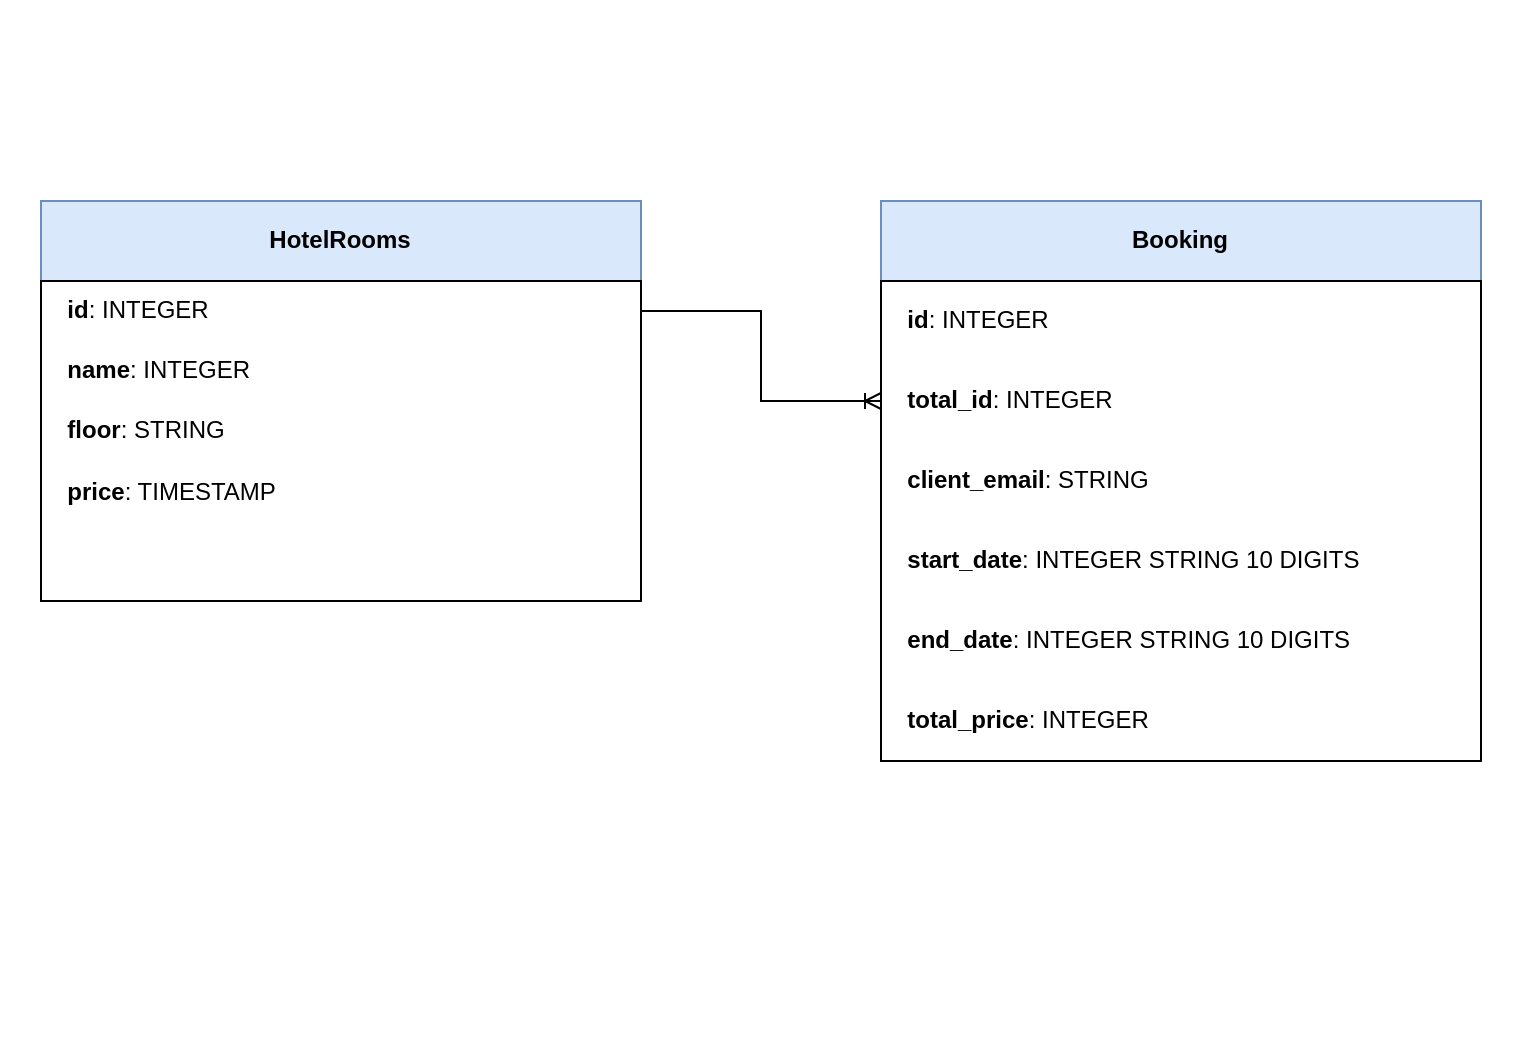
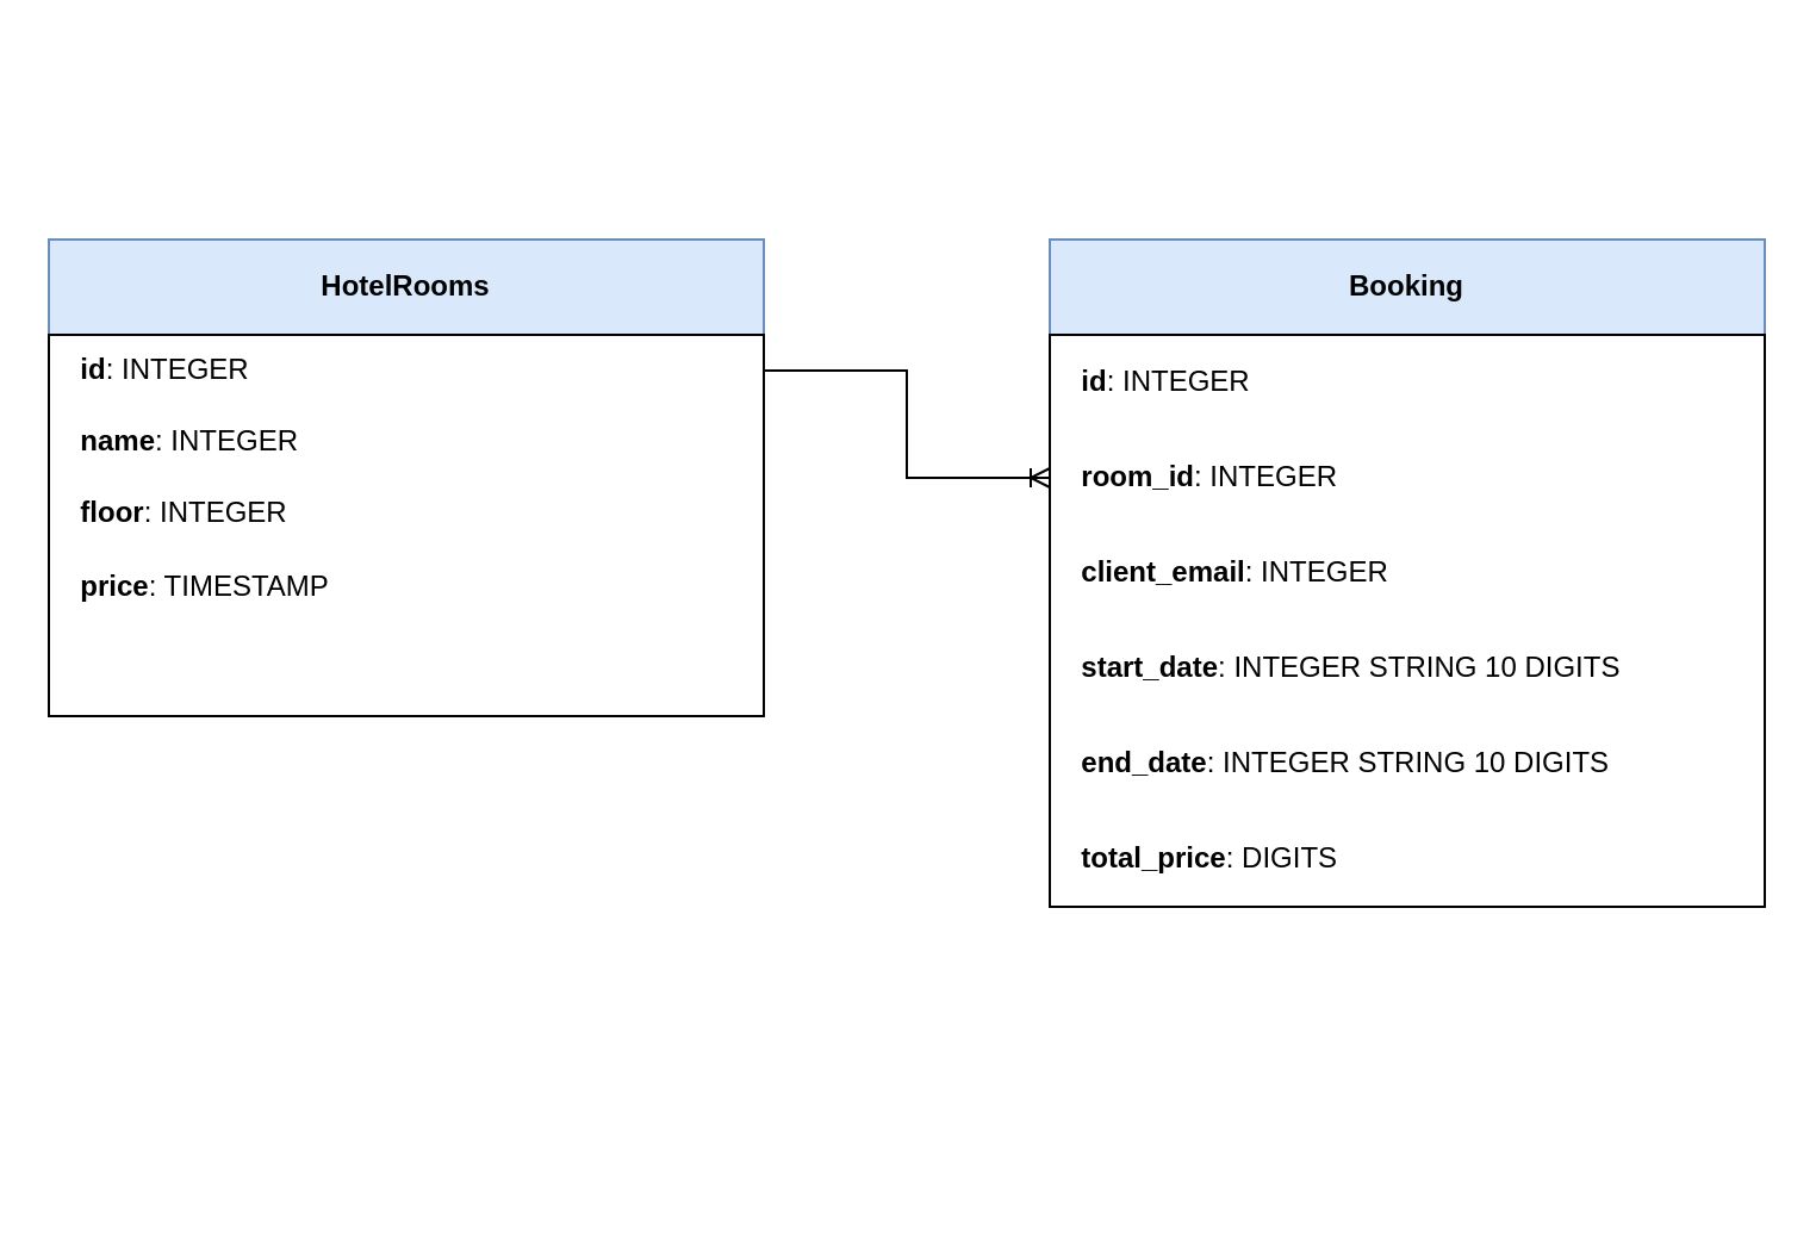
  <mxCell id="0" />
  <mxCell id="1" parent="0" />
  <mxCell id="2" value="" style="group" parent="1" vertex="1" connectable="0"><mxGeometry x="300" y="20" width="300" height="480" as="geometry" /></mxCell>
  <mxCell id="3" value="" style="group" parent="1" vertex="1" connectable="0"><mxGeometry x="440" y="100" width="300" height="60" as="geometry" /></mxCell>
  <mxCell id="4" value="" style="rounded=0;whiteSpace=wrap;html=1;strokeColor=#6c8ebf;fillColor=#dae8fc;" parent="3" vertex="1"><mxGeometry width="300" height="40" as="geometry" /></mxCell>
  <mxCell id="5" value="&lt;b&gt;Booking&lt;/b&gt;" style="text;html=1;strokeColor=none;fillColor=none;align=center;verticalAlign=middle;whiteSpace=wrap;rounded=0;fontColor=#000000;" parent="3" vertex="1"><mxGeometry width="300" height="40" as="geometry" /></mxCell>
  <mxCell id="6" value="" style="rounded=0;whiteSpace=wrap;html=1;fontColor=#000000;strokeColor=#000000;fillColor=#ffffff;" parent="1" vertex="1"><mxGeometry x="440" y="140" width="300" height="240" as="geometry" /></mxCell>
  <mxCell id="7" value="&lt;b&gt;&amp;nbsp; id&lt;/b&gt;: INTEGER" style="text;html=1;strokeColor=none;fillColor=none;align=left;verticalAlign=middle;whiteSpace=wrap;rounded=0;fontColor=#000000;spacingLeft=5;" parent="1" vertex="1"><mxGeometry x="440" y="140" width="300" height="40" as="geometry" /></mxCell>
  <mxCell id="8" value="&lt;b&gt;&amp;nbsp; start_date&lt;/b&gt;: INTEGER STRING 10 DIGITS" style="text;html=1;strokeColor=none;fillColor=none;align=left;verticalAlign=middle;whiteSpace=wrap;rounded=0;fontColor=#000000;spacingLeft=5;" parent="1" vertex="1"><mxGeometry x="440" y="260" width="300" height="40" as="geometry" /></mxCell>
  <mxCell id="9" value="&lt;b&gt;&amp;nbsp; end_date&lt;/b&gt;: INTEGER STRING 10 DIGITS" style="text;html=1;strokeColor=none;fillColor=none;align=left;verticalAlign=middle;whiteSpace=wrap;rounded=0;fontColor=#000000;spacingLeft=5;" parent="1" vertex="1"><mxGeometry x="440" y="300" width="300" height="40" as="geometry" /></mxCell>
- <mxCell id="10" value="&lt;b&gt;&amp;nbsp; total_id&lt;/b&gt;: INTEGER" style="text;html=1;strokeColor=none;fillColor=none;align=left;verticalAlign=middle;whiteSpace=wrap;rounded=0;fontColor=#000000;spacingLeft=5;" parent="1" vertex="1"><mxGeometry x="440" y="180" width="300" height="40" as="geometry" /></mxCell>
- <mxCell id="11" value="&lt;b&gt;&amp;nbsp; total_price&lt;/b&gt;: INTEGER" style="text;html=1;strokeColor=none;fillColor=none;align=left;verticalAlign=middle;whiteSpace=wrap;rounded=0;fontColor=#000000;spacingLeft=5;" parent="1" vertex="1"><mxGeometry x="440" y="340" width="285" height="40" as="geometry" /></mxCell>
- <mxCell id="12" value="&lt;b&gt;&amp;nbsp; client_email&lt;/b&gt;: STRING" style="text;html=1;strokeColor=none;fillColor=none;align=left;verticalAlign=middle;whiteSpace=wrap;rounded=0;fontColor=#000000;spacingLeft=5;" parent="1" vertex="1"><mxGeometry x="440" y="220" width="300" height="40" as="geometry" /></mxCell>
+ <mxCell id="10" value="&lt;b&gt;&amp;nbsp; room_id&lt;/b&gt;: INTEGER" style="text;html=1;strokeColor=none;fillColor=none;align=left;verticalAlign=middle;whiteSpace=wrap;rounded=0;fontColor=#000000;spacingLeft=5;" parent="1" vertex="1"><mxGeometry x="440" y="180" width="300" height="40" as="geometry" /></mxCell>
+ <mxCell id="11" value="&lt;b&gt;&amp;nbsp; total_price&lt;/b&gt;: DIGITS" style="text;html=1;strokeColor=none;fillColor=none;align=left;verticalAlign=middle;whiteSpace=wrap;rounded=0;fontColor=#000000;spacingLeft=5;" parent="1" vertex="1"><mxGeometry x="440" y="340" width="285" height="40" as="geometry" /></mxCell>
+ <mxCell id="12" value="&lt;b&gt;&amp;nbsp; client_email&lt;/b&gt;: INTEGER" style="text;html=1;strokeColor=none;fillColor=none;align=left;verticalAlign=middle;whiteSpace=wrap;rounded=0;fontColor=#000000;spacingLeft=5;" parent="1" vertex="1"><mxGeometry x="440" y="220" width="300" height="40" as="geometry" /></mxCell>
  <mxCell id="13" value="" style="group" parent="1" vertex="1" connectable="0"><mxGeometry x="20" y="100" width="300" height="200" as="geometry" /></mxCell>
  <mxCell id="14" value="" style="group" parent="13" vertex="1" connectable="0"><mxGeometry width="300" height="200" as="geometry" /></mxCell>
  <mxCell id="15" value="" style="group" parent="14" vertex="1" connectable="0"><mxGeometry width="300" height="200" as="geometry" /></mxCell>
  <mxCell id="16" value="" style="group" parent="15" vertex="1" connectable="0"><mxGeometry width="300" height="40" as="geometry" /></mxCell>
  <mxCell id="17" value="" style="rounded=0;whiteSpace=wrap;html=1;strokeColor=#6c8ebf;fillColor=#dae8fc;" parent="16" vertex="1"><mxGeometry width="300" height="40" as="geometry" /></mxCell>
  <mxCell id="18" value="&lt;b&gt;HotelRooms&lt;/b&gt;" style="text;html=1;strokeColor=none;fillColor=none;align=center;verticalAlign=middle;whiteSpace=wrap;rounded=0;fontColor=#000000;" parent="16" vertex="1"><mxGeometry width="300" height="40" as="geometry" /></mxCell>
  <mxCell id="19" value="" style="rounded=0;whiteSpace=wrap;html=1;fontColor=#000000;strokeColor=#000000;fillColor=#ffffff;" parent="15" vertex="1"><mxGeometry y="40" width="300" height="160" as="geometry" /></mxCell>
  <mxCell id="20" value="&lt;b&gt;&amp;nbsp; name&lt;/b&gt;: INTEGER" style="text;html=1;strokeColor=none;fillColor=none;align=left;verticalAlign=middle;whiteSpace=wrap;rounded=0;fontColor=#000000;spacingLeft=5;" parent="15" vertex="1"><mxGeometry y="70" width="300" height="30" as="geometry" /></mxCell>
  <mxCell id="21" value="&lt;b&gt;&amp;nbsp; id&lt;/b&gt;: INTEGER" style="text;html=1;strokeColor=none;fillColor=none;align=left;verticalAlign=middle;whiteSpace=wrap;rounded=0;fontColor=#000000;spacingLeft=5;" parent="15" vertex="1"><mxGeometry y="40" width="300" height="30" as="geometry" /></mxCell>
- <mxCell id="22" value="&lt;b&gt;&amp;nbsp; floor&lt;/b&gt;: STRING" style="text;html=1;strokeColor=none;fillColor=none;align=left;verticalAlign=middle;whiteSpace=wrap;rounded=0;fontColor=#000000;spacingLeft=5;" parent="15" vertex="1"><mxGeometry y="100" width="300" height="30" as="geometry" /></mxCell>
+ <mxCell id="22" value="&lt;b&gt;&amp;nbsp; floor&lt;/b&gt;: INTEGER" style="text;html=1;strokeColor=none;fillColor=none;align=left;verticalAlign=middle;whiteSpace=wrap;rounded=0;fontColor=#000000;spacingLeft=5;" parent="15" vertex="1"><mxGeometry y="100" width="300" height="30" as="geometry" /></mxCell>
  <mxCell id="23" value="&lt;b&gt;&amp;nbsp; price&lt;/b&gt;: TIMESTAMP" style="text;html=1;strokeColor=none;fillColor=none;align=left;verticalAlign=middle;whiteSpace=wrap;rounded=0;fontColor=#000000;spacingLeft=5;" parent="15" vertex="1"><mxGeometry y="131" width="300" height="30" as="geometry" /></mxCell>
  <mxCell id="24" style="edgeStyle=orthogonalEdgeStyle;rounded=0;orthogonalLoop=1;jettySize=auto;html=1;exitX=1;exitY=0.5;exitDx=0;exitDy=0;entryX=0;entryY=0.5;entryDx=0;entryDy=0;fontColor=#000000;endArrow=ERoneToMany;endFill=0;" parent="1" source="21" target="10" edge="1"><mxGeometry relative="1" as="geometry" /></mxCell>
